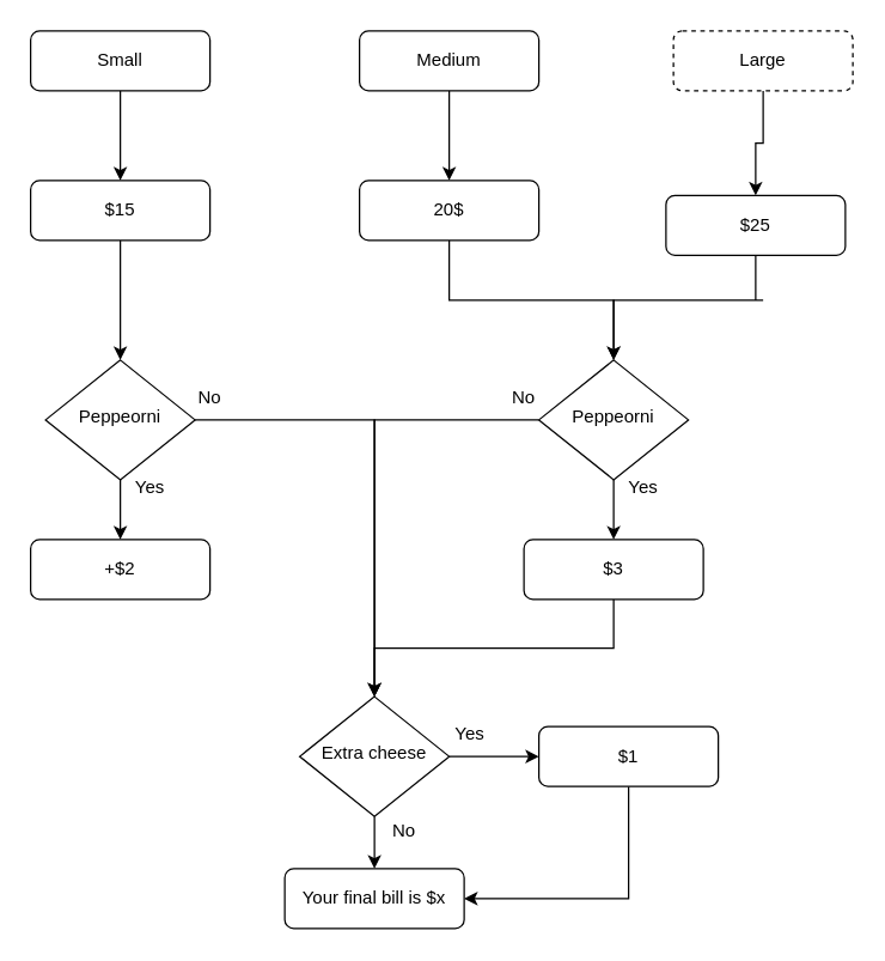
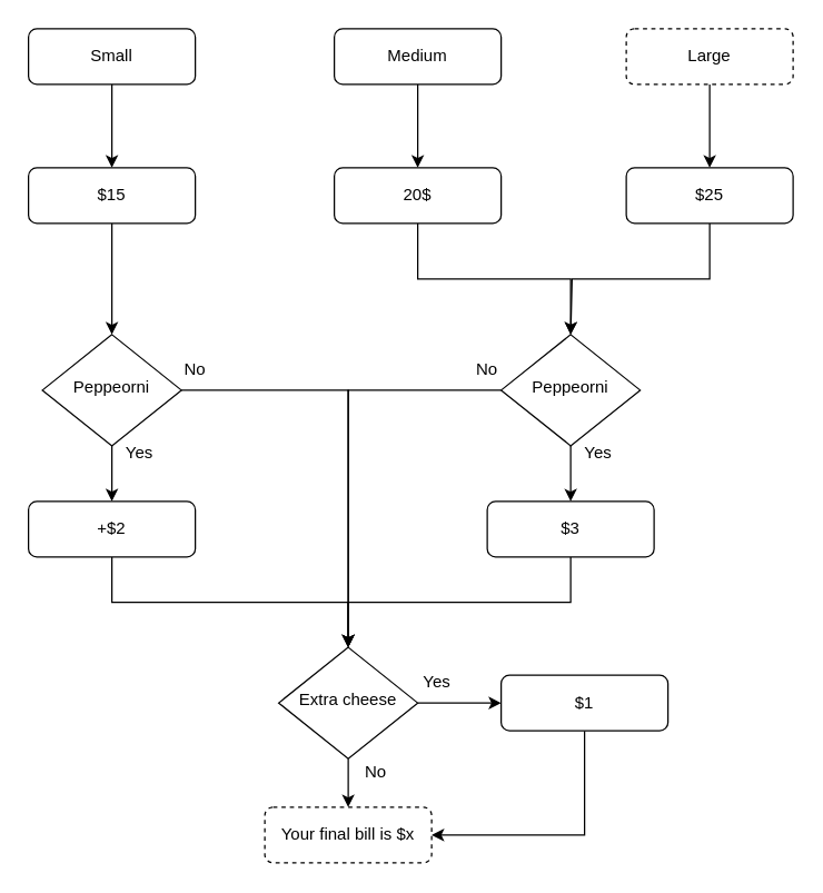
  <mxCell id="0" />
  <mxCell id="1" parent="0" />
  <mxCell id="2" style="edgeStyle=orthogonalEdgeStyle;rounded=0;orthogonalLoop=1;jettySize=auto;html=1;exitX=0.5;exitY=1;exitDx=0;exitDy=0;entryX=0.5;entryY=0;entryDx=0;entryDy=0;" edge="1" parent="1" source="3" target="12"><mxGeometry relative="1" as="geometry" /></mxCell>
  <mxCell id="3" value="Small" style="rounded=1;whiteSpace=wrap;html=1;fontSize=12;glass=0;strokeWidth=1;shadow=0;" vertex="1" parent="1"><mxGeometry x="20" y="20" width="120" height="40" as="geometry" /></mxCell>
  <mxCell id="4" style="edgeStyle=orthogonalEdgeStyle;rounded=0;orthogonalLoop=1;jettySize=auto;html=1;exitX=0.5;exitY=1;exitDx=0;exitDy=0;entryX=0.5;entryY=0;entryDx=0;entryDy=0;" edge="1" parent="1" source="5" target="14"><mxGeometry relative="1" as="geometry" /></mxCell>
  <mxCell id="5" value="Medium" style="rounded=1;whiteSpace=wrap;html=1;fontSize=12;glass=0;strokeWidth=1;shadow=0;" vertex="1" parent="1"><mxGeometry x="240" y="20" width="120" height="40" as="geometry" /></mxCell>
  <mxCell id="6" style="edgeStyle=orthogonalEdgeStyle;rounded=0;orthogonalLoop=1;jettySize=auto;html=1;exitX=0.5;exitY=1;exitDx=0;exitDy=0;entryX=0.5;entryY=0;entryDx=0;entryDy=0;" edge="1" parent="1" source="7" target="16"><mxGeometry relative="1" as="geometry" /></mxCell>
  <mxCell id="7" value="Large" style="rounded=1;whiteSpace=wrap;html=1;fontSize=12;glass=0;strokeWidth=1;shadow=0;dashed=1;" vertex="1" parent="1"><mxGeometry x="450" y="20" width="120" height="40" as="geometry" /></mxCell>
  <mxCell id="8" style="edgeStyle=orthogonalEdgeStyle;rounded=0;orthogonalLoop=1;jettySize=auto;html=1;exitX=0.5;exitY=1;exitDx=0;exitDy=0;entryX=0.5;entryY=0;entryDx=0;entryDy=0;" edge="1" parent="1" source="10" target="26"><mxGeometry relative="1" as="geometry" /></mxCell>
  <mxCell id="9" style="edgeStyle=orthogonalEdgeStyle;rounded=0;orthogonalLoop=1;jettySize=auto;html=1;exitX=0;exitY=0.5;exitDx=0;exitDy=0;entryX=0.5;entryY=0;entryDx=0;entryDy=0;" edge="1" parent="1" source="10" target="22"><mxGeometry relative="1" as="geometry" /></mxCell>
  <mxCell id="10" value="Peppeorni" style="rhombus;whiteSpace=wrap;html=1;shadow=0;fontFamily=Helvetica;fontSize=12;align=center;strokeWidth=1;spacing=6;spacingTop=-4;" vertex="1" parent="1"><mxGeometry x="360" y="240" width="100" height="80" as="geometry" /></mxCell>
  <mxCell id="11" style="edgeStyle=orthogonalEdgeStyle;rounded=0;orthogonalLoop=1;jettySize=auto;html=1;exitX=0.5;exitY=1;exitDx=0;exitDy=0;entryX=0.5;entryY=0;entryDx=0;entryDy=0;" edge="1" parent="1" source="12" target="19"><mxGeometry relative="1" as="geometry" /></mxCell>
  <mxCell id="12" value="$15" style="rounded=1;whiteSpace=wrap;html=1;fontSize=12;glass=0;strokeWidth=1;shadow=0;" vertex="1" parent="1"><mxGeometry x="20" y="120" width="120" height="40" as="geometry" /></mxCell>
  <mxCell id="13" style="edgeStyle=orthogonalEdgeStyle;rounded=0;orthogonalLoop=1;jettySize=auto;html=1;exitX=0.5;exitY=1;exitDx=0;exitDy=0;entryX=0.5;entryY=0;entryDx=0;entryDy=0;" edge="1" parent="1" source="14" target="10"><mxGeometry relative="1" as="geometry" /></mxCell>
  <mxCell id="14" value="20$" style="rounded=1;whiteSpace=wrap;html=1;fontSize=12;glass=0;strokeWidth=1;shadow=0;" vertex="1" parent="1"><mxGeometry x="240" y="120" width="120" height="40" as="geometry" /></mxCell>
  <mxCell id="15" style="edgeStyle=orthogonalEdgeStyle;rounded=0;orthogonalLoop=1;jettySize=auto;html=1;exitX=0.5;exitY=1;exitDx=0;exitDy=0;" edge="1" parent="1" source="16"><mxGeometry relative="1" as="geometry"><mxPoint x="410" y="240" as="targetPoint" /><Array as="points"><mxPoint x="510" y="200" /><mxPoint x="411" y="200" /></Array></mxGeometry></mxCell>
- <mxCell id="16" value="$25" style="rounded=1;whiteSpace=wrap;html=1;fontSize=12;glass=0;strokeWidth=1;shadow=0;" vertex="1" parent="1"><mxGeometry x="445" y="130" width="120" height="40" as="geometry" /></mxCell>
+ <mxCell id="16" value="$25" style="rounded=1;whiteSpace=wrap;html=1;fontSize=12;glass=0;strokeWidth=1;shadow=0;" vertex="1" parent="1"><mxGeometry x="450" y="120" width="120" height="40" as="geometry" /></mxCell>
  <mxCell id="17" style="edgeStyle=orthogonalEdgeStyle;rounded=0;orthogonalLoop=1;jettySize=auto;html=1;exitX=0.5;exitY=1;exitDx=0;exitDy=0;entryX=0.5;entryY=0;entryDx=0;entryDy=0;" edge="1" parent="1" source="19" target="24"><mxGeometry relative="1" as="geometry" /></mxCell>
  <mxCell id="18" style="edgeStyle=orthogonalEdgeStyle;rounded=0;orthogonalLoop=1;jettySize=auto;html=1;exitX=1;exitY=0.5;exitDx=0;exitDy=0;entryX=0.5;entryY=0;entryDx=0;entryDy=0;" edge="1" parent="1" source="19" target="22"><mxGeometry relative="1" as="geometry" /></mxCell>
  <mxCell id="19" value="Peppeorni" style="rhombus;whiteSpace=wrap;html=1;shadow=0;fontFamily=Helvetica;fontSize=12;align=center;strokeWidth=1;spacing=6;spacingTop=-4;" vertex="1" parent="1"><mxGeometry x="30" y="240" width="100" height="80" as="geometry" /></mxCell>
  <mxCell id="20" style="edgeStyle=orthogonalEdgeStyle;rounded=0;orthogonalLoop=1;jettySize=auto;html=1;exitX=1;exitY=0.5;exitDx=0;exitDy=0;entryX=0;entryY=0.5;entryDx=0;entryDy=0;" edge="1" parent="1" source="22" target="28"><mxGeometry relative="1" as="geometry" /></mxCell>
  <mxCell id="21" style="edgeStyle=orthogonalEdgeStyle;rounded=0;orthogonalLoop=1;jettySize=auto;html=1;exitX=0.5;exitY=1;exitDx=0;exitDy=0;entryX=0.5;entryY=0;entryDx=0;entryDy=0;" edge="1" parent="1" source="22" target="29"><mxGeometry relative="1" as="geometry" /></mxCell>
  <mxCell id="22" value="Extra cheese" style="rhombus;whiteSpace=wrap;html=1;shadow=0;fontFamily=Helvetica;fontSize=12;align=center;strokeWidth=1;spacing=6;spacingTop=-4;" vertex="1" parent="1"><mxGeometry x="200" y="465" width="100" height="80" as="geometry" /></mxCell>
+ <mxCell id="23" style="edgeStyle=orthogonalEdgeStyle;rounded=0;orthogonalLoop=1;jettySize=auto;html=1;exitX=0.5;exitY=1;exitDx=0;exitDy=0;entryX=0.5;entryY=0;entryDx=0;entryDy=0;" edge="1" parent="1" source="24" target="22"><mxGeometry relative="1" as="geometry" /></mxCell>
  <mxCell id="24" value="+$2" style="rounded=1;whiteSpace=wrap;html=1;fontSize=12;glass=0;strokeWidth=1;shadow=0;" vertex="1" parent="1"><mxGeometry x="20" y="360" width="120" height="40" as="geometry" /></mxCell>
  <mxCell id="25" style="edgeStyle=orthogonalEdgeStyle;rounded=0;orthogonalLoop=1;jettySize=auto;html=1;exitX=0.5;exitY=1;exitDx=0;exitDy=0;entryX=0.5;entryY=0;entryDx=0;entryDy=0;" edge="1" parent="1" source="26" target="22"><mxGeometry relative="1" as="geometry" /></mxCell>
  <mxCell id="26" value="$3" style="rounded=1;whiteSpace=wrap;html=1;fontSize=12;glass=0;strokeWidth=1;shadow=0;" vertex="1" parent="1"><mxGeometry x="350" y="360" width="120" height="40" as="geometry" /></mxCell>
  <mxCell id="27" style="edgeStyle=orthogonalEdgeStyle;rounded=0;orthogonalLoop=1;jettySize=auto;html=1;exitX=0.5;exitY=1;exitDx=0;exitDy=0;entryX=1;entryY=0.5;entryDx=0;entryDy=0;" edge="1" parent="1" source="28" target="29"><mxGeometry relative="1" as="geometry" /></mxCell>
  <mxCell id="28" value="$1" style="rounded=1;whiteSpace=wrap;html=1;fontSize=12;glass=0;strokeWidth=1;shadow=0;" vertex="1" parent="1"><mxGeometry x="360" y="485" width="120" height="40" as="geometry" /></mxCell>
- <mxCell id="29" value="Your final bill is $x" style="rounded=1;whiteSpace=wrap;html=1;fontSize=12;glass=0;strokeWidth=1;shadow=0;" vertex="1" parent="1"><mxGeometry x="190" y="580" width="120" height="40" as="geometry" /></mxCell>
+ <mxCell id="29" value="Your final bill is $x" style="rounded=1;whiteSpace=wrap;html=1;fontSize=12;glass=0;strokeWidth=1;shadow=0;dashed=1;" vertex="1" parent="1"><mxGeometry x="190" y="580" width="120" height="40" as="geometry" /></mxCell>
  <mxCell id="30" value="Yes" style="text;html=1;strokeColor=none;fillColor=none;align=center;verticalAlign=middle;whiteSpace=wrap;rounded=0;" vertex="1" parent="1"><mxGeometry x="70" y="310" width="60" height="30" as="geometry" /></mxCell>
  <mxCell id="31" value="Yes" style="text;html=1;strokeColor=none;fillColor=none;align=center;verticalAlign=middle;whiteSpace=wrap;rounded=0;" vertex="1" parent="1"><mxGeometry x="400" y="310" width="60" height="30" as="geometry" /></mxCell>
  <mxCell id="32" value="No" style="text;html=1;strokeColor=none;fillColor=none;align=center;verticalAlign=middle;whiteSpace=wrap;rounded=0;" vertex="1" parent="1"><mxGeometry x="110" y="250" width="60" height="30" as="geometry" /></mxCell>
  <mxCell id="33" value="No" style="text;html=1;strokeColor=none;fillColor=none;align=center;verticalAlign=middle;whiteSpace=wrap;rounded=0;" vertex="1" parent="1"><mxGeometry x="320" y="250" width="60" height="30" as="geometry" /></mxCell>
  <mxCell id="34" value="Yes" style="text;html=1;strokeColor=none;fillColor=none;align=center;verticalAlign=middle;whiteSpace=wrap;rounded=0;" vertex="1" parent="1"><mxGeometry x="284" y="475" width="60" height="30" as="geometry" /></mxCell>
  <mxCell id="35" value="No" style="text;html=1;strokeColor=none;fillColor=none;align=center;verticalAlign=middle;whiteSpace=wrap;rounded=0;" vertex="1" parent="1"><mxGeometry x="240" y="540" width="60" height="30" as="geometry" /></mxCell>
